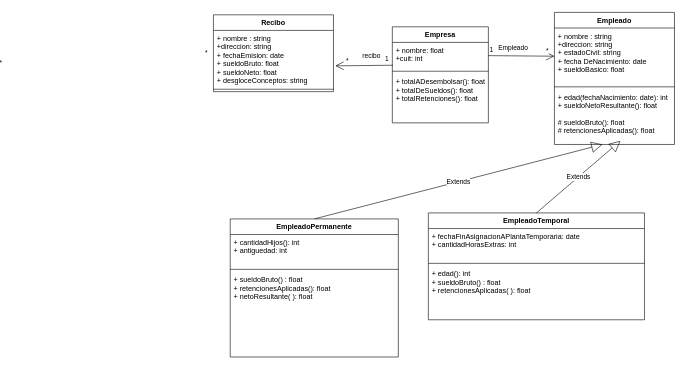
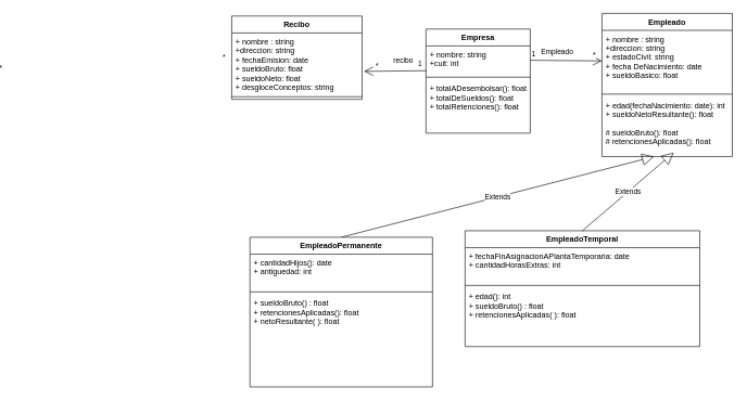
  <mxCell id="0" />
  <mxCell id="1" parent="0" />
  <mxCell id="2" value="Empleado" style="swimlane;fontStyle=1;align=center;verticalAlign=top;childLayout=stackLayout;horizontal=1;startSize=26;horizontalStack=0;resizeParent=1;resizeParentMax=0;resizeLast=0;collapsible=1;marginBottom=0;" parent="1" vertex="1"><mxGeometry x="588" y="20" width="200" height="220" as="geometry" /></mxCell>
  <mxCell id="3" value="+ nombre : string&#10;+direccion: string&#10;+ estadoCivil: string&#10;+ fecha DeNacimiento: date&#10;+ sueldoBasico: float" style="text;strokeColor=none;fillColor=none;align=left;verticalAlign=top;spacingLeft=4;spacingRight=4;overflow=hidden;rotatable=0;points=[[0,0.5],[1,0.5]];portConstraint=eastwest;" parent="2" vertex="1"><mxGeometry y="26" width="200" height="94" as="geometry" /></mxCell>
  <mxCell id="4" value="" style="line;strokeWidth=1;fillColor=none;align=left;verticalAlign=middle;spacingTop=-1;spacingLeft=3;spacingRight=3;rotatable=0;labelPosition=right;points=[];portConstraint=eastwest;" parent="2" vertex="1"><mxGeometry y="120" width="200" height="8" as="geometry" /></mxCell>
  <mxCell id="5" value="+ edad(fechaNacimiento: date): int&#10;+ sueldoNetoResultante(): float&#10;&#10;# sueldoBruto(): float&#10;# retencionesAplicadas(): float&#10;&#10;&#10;" style="text;strokeColor=none;fillColor=none;align=left;verticalAlign=top;spacingLeft=4;spacingRight=4;overflow=hidden;rotatable=0;points=[[0,0.5],[1,0.5]];portConstraint=eastwest;" parent="2" vertex="1"><mxGeometry y="128" width="200" height="92" as="geometry" /></mxCell>
  <mxCell id="6" value="" style="endArrow=open;endFill=1;endSize=12;html=1;rounded=0;exitX=1;exitY=0.5;exitDx=0;exitDy=0;entryX=0;entryY=0.5;entryDx=0;entryDy=0;" parent="1" source="22" target="3" edge="1"><mxGeometry width="160" relative="1" as="geometry"><mxPoint x="288" y="93.982" as="sourcePoint" /><mxPoint x="458" y="104" as="targetPoint" /></mxGeometry></mxCell>
  <mxCell id="7" value="Empleado" style="edgeLabel;html=1;align=center;verticalAlign=middle;resizable=0;points=[];" parent="6" vertex="1" connectable="0"><mxGeometry x="-0.253" y="-1" relative="1" as="geometry"><mxPoint y="-15" as="offset" /></mxGeometry></mxCell>
  <mxCell id="8" value="1" style="edgeLabel;html=1;align=center;verticalAlign=middle;resizable=0;points=[];" parent="6" vertex="1" connectable="0"><mxGeometry x="-0.907" y="-1" relative="1" as="geometry"><mxPoint y="-11" as="offset" /></mxGeometry></mxCell>
  <mxCell id="9" value="*" style="edgeLabel;html=1;align=center;verticalAlign=middle;resizable=0;points=[];" parent="6" vertex="1" connectable="0"><mxGeometry x="0.78" relative="1" as="geometry"><mxPoint y="-9" as="offset" /></mxGeometry></mxCell>
  <mxCell id="10" value="*" style="edgeLabel;html=1;align=center;verticalAlign=middle;resizable=0;points=[];" parent="6" vertex="1" connectable="0"><mxGeometry x="0.78" relative="1" as="geometry"><mxPoint x="-568" y="-5" as="offset" /></mxGeometry></mxCell>
  <mxCell id="11" value="EmpleadoTemporal" style="swimlane;fontStyle=1;align=center;verticalAlign=top;childLayout=stackLayout;horizontal=1;startSize=26;horizontalStack=0;resizeParent=1;resizeParentMax=0;resizeLast=0;collapsible=1;marginBottom=0;" parent="1" vertex="1"><mxGeometry x="378" y="354" width="360" height="178" as="geometry" /></mxCell>
  <mxCell id="12" value="+ fechaFinAsignacionAPlantaTemporaria: date&#10;+ cantidadHorasExtras: int" style="text;strokeColor=none;fillColor=none;align=left;verticalAlign=top;spacingLeft=4;spacingRight=4;overflow=hidden;rotatable=0;points=[[0,0.5],[1,0.5]];portConstraint=eastwest;" parent="11" vertex="1"><mxGeometry y="26" width="360" height="54" as="geometry" /></mxCell>
  <mxCell id="13" value="" style="line;strokeWidth=1;fillColor=none;align=left;verticalAlign=middle;spacingTop=-1;spacingLeft=3;spacingRight=3;rotatable=0;labelPosition=right;points=[];portConstraint=eastwest;" parent="11" vertex="1"><mxGeometry y="80" width="360" height="8" as="geometry" /></mxCell>
  <mxCell id="14" value="+ edad(): int&#10;+ sueldoBruto() : float&#10;+ retencionesAplicadas( ): float" style="text;strokeColor=none;fillColor=none;align=left;verticalAlign=top;spacingLeft=4;spacingRight=4;overflow=hidden;rotatable=0;points=[[0,0.5],[1,0.5]];portConstraint=eastwest;" parent="11" vertex="1"><mxGeometry y="88" width="360" height="90" as="geometry" /></mxCell>
  <mxCell id="15" value="Extends" style="endArrow=block;endSize=16;endFill=0;html=1;rounded=0;exitX=0.5;exitY=0;exitDx=0;exitDy=0;entryX=0.4;entryY=1;entryDx=0;entryDy=0;entryPerimeter=0;" parent="1" source="17" target="5" edge="1"><mxGeometry width="160" relative="1" as="geometry"><mxPoint x="178" y="354" as="sourcePoint" /><mxPoint x="552.96" y="214" as="targetPoint" /></mxGeometry></mxCell>
  <mxCell id="16" value="Extends" style="endArrow=block;endSize=16;endFill=0;html=1;rounded=0;exitX=0.5;exitY=0;exitDx=0;exitDy=0;" parent="1" source="11" edge="1"><mxGeometry width="160" relative="1" as="geometry"><mxPoint x="468" y="274" as="sourcePoint" /><mxPoint x="698" y="234" as="targetPoint" /></mxGeometry></mxCell>
  <mxCell id="17" value="EmpleadoPermanente" style="swimlane;fontStyle=1;align=center;verticalAlign=top;childLayout=stackLayout;horizontal=1;startSize=26;horizontalStack=0;resizeParent=1;resizeParentMax=0;resizeLast=0;collapsible=1;marginBottom=0;" parent="1" vertex="1"><mxGeometry x="48" y="364" width="280" height="230" as="geometry" /></mxCell>
- <mxCell id="18" value="+ cantidadHijos(): int&#10;+ antiguedad: int" style="text;strokeColor=none;fillColor=none;align=left;verticalAlign=top;spacingLeft=4;spacingRight=4;overflow=hidden;rotatable=0;points=[[0,0.5],[1,0.5]];portConstraint=eastwest;" parent="17" vertex="1"><mxGeometry y="26" width="280" height="54" as="geometry" /></mxCell>
+ <mxCell id="18" value="+ cantidadHijos(): date&#10;+ antiguedad: int" style="text;strokeColor=none;fillColor=none;align=left;verticalAlign=top;spacingLeft=4;spacingRight=4;overflow=hidden;rotatable=0;points=[[0,0.5],[1,0.5]];portConstraint=eastwest;" parent="17" vertex="1"><mxGeometry y="26" width="280" height="54" as="geometry" /></mxCell>
  <mxCell id="19" value="" style="line;strokeWidth=1;fillColor=none;align=left;verticalAlign=middle;spacingTop=-1;spacingLeft=3;spacingRight=3;rotatable=0;labelPosition=right;points=[];portConstraint=eastwest;" parent="17" vertex="1"><mxGeometry y="80" width="280" height="8" as="geometry" /></mxCell>
  <mxCell id="20" value="+ sueldoBruto() : float&#10;+ retencionesAplicadas(): float&#10;+ netoResultante( ): float" style="text;strokeColor=none;fillColor=none;align=left;verticalAlign=top;spacingLeft=4;spacingRight=4;overflow=hidden;rotatable=0;points=[[0,0.5],[1,0.5]];portConstraint=eastwest;" parent="17" vertex="1"><mxGeometry y="88" width="280" height="142" as="geometry" /></mxCell>
  <mxCell id="21" value="Empresa" style="swimlane;fontStyle=1;align=center;verticalAlign=top;childLayout=stackLayout;horizontal=1;startSize=26;horizontalStack=0;resizeParent=1;resizeParentMax=0;resizeLast=0;collapsible=1;marginBottom=0;" parent="1" vertex="1"><mxGeometry x="318" y="44" width="160" height="160" as="geometry" /></mxCell>
- <mxCell id="22" value="+ nombre: float&#10;+cuit: int&#10;" style="text;strokeColor=none;fillColor=none;align=left;verticalAlign=top;spacingLeft=4;spacingRight=4;overflow=hidden;rotatable=0;points=[[0,0.5],[1,0.5]];portConstraint=eastwest;" parent="21" vertex="1"><mxGeometry y="26" width="160" height="44" as="geometry" /></mxCell>
+ <mxCell id="22" value="+ nombre: string&#10;+cuit: int&#10;" style="text;strokeColor=none;fillColor=none;align=left;verticalAlign=top;spacingLeft=4;spacingRight=4;overflow=hidden;rotatable=0;points=[[0,0.5],[1,0.5]];portConstraint=eastwest;" parent="21" vertex="1"><mxGeometry y="26" width="160" height="44" as="geometry" /></mxCell>
  <mxCell id="23" value="" style="line;strokeWidth=1;fillColor=none;align=left;verticalAlign=middle;spacingTop=-1;spacingLeft=3;spacingRight=3;rotatable=0;labelPosition=right;points=[];portConstraint=eastwest;" parent="21" vertex="1"><mxGeometry y="70" width="160" height="8" as="geometry" /></mxCell>
  <mxCell id="24" value="+ totalADesembolsar(): float&#10;+ totalDeSueldos(): float&#10;+ totalRetenciones(): float&#10;" style="text;strokeColor=none;fillColor=none;align=left;verticalAlign=top;spacingLeft=4;spacingRight=4;overflow=hidden;rotatable=0;points=[[0,0.5],[1,0.5]];portConstraint=eastwest;" parent="21" vertex="1"><mxGeometry y="78" width="160" height="82" as="geometry" /></mxCell>
  <mxCell id="25" value="Recibo" style="swimlane;fontStyle=1;align=center;verticalAlign=top;childLayout=stackLayout;horizontal=1;startSize=26;horizontalStack=0;resizeParent=1;resizeParentMax=0;resizeLast=0;collapsible=1;marginBottom=0;" parent="1" vertex="1"><mxGeometry x="20" y="24" width="200" height="128" as="geometry" /></mxCell>
  <mxCell id="26" value="+ nombre : string&#10;+direccion: string&#10;+ fechaEmision: date&#10;+ sueldoBruto: float&#10;+ sueldoNeto: float&#10;+ desgloceConceptos: string" style="text;strokeColor=none;fillColor=none;align=left;verticalAlign=top;spacingLeft=4;spacingRight=4;overflow=hidden;rotatable=0;points=[[0,0.5],[1,0.5]];portConstraint=eastwest;" parent="25" vertex="1"><mxGeometry y="26" width="200" height="94" as="geometry" /></mxCell>
  <mxCell id="27" value="" style="line;strokeWidth=1;fillColor=none;align=left;verticalAlign=middle;spacingTop=-1;spacingLeft=3;spacingRight=3;rotatable=0;labelPosition=right;points=[];portConstraint=eastwest;" parent="25" vertex="1"><mxGeometry y="120" width="200" height="8" as="geometry" /></mxCell>
  <mxCell id="28" value="" style="endArrow=open;endFill=1;endSize=12;html=1;rounded=0;exitX=0.006;exitY=0.864;exitDx=0;exitDy=0;entryX=1.015;entryY=0.628;entryDx=0;entryDy=0;exitPerimeter=0;entryPerimeter=0;" parent="1" source="22" target="26" edge="1"><mxGeometry width="160" relative="1" as="geometry"><mxPoint x="488" y="102" as="sourcePoint" /><mxPoint x="598" y="103" as="targetPoint" /></mxGeometry></mxCell>
  <mxCell id="29" value="recibo" style="edgeLabel;html=1;align=center;verticalAlign=middle;resizable=0;points=[];" parent="28" vertex="1" connectable="0"><mxGeometry x="-0.253" y="-1" relative="1" as="geometry"><mxPoint y="-15" as="offset" /></mxGeometry></mxCell>
  <mxCell id="30" value="1" style="edgeLabel;html=1;align=center;verticalAlign=middle;resizable=0;points=[];" parent="28" vertex="1" connectable="0"><mxGeometry x="-0.907" y="-1" relative="1" as="geometry"><mxPoint x="-6" y="-11" as="offset" /></mxGeometry></mxCell>
  <mxCell id="31" value="*" style="edgeLabel;html=1;align=center;verticalAlign=middle;resizable=0;points=[];" parent="28" vertex="1" connectable="0"><mxGeometry x="0.78" relative="1" as="geometry"><mxPoint x="9" y="-9" as="offset" /></mxGeometry></mxCell>
  <mxCell id="32" value="*" style="edgeLabel;html=1;align=center;verticalAlign=middle;resizable=0;points=[];" parent="28" vertex="1" connectable="0"><mxGeometry x="0.78" relative="1" as="geometry"><mxPoint x="-568" y="-5" as="offset" /></mxGeometry></mxCell>
